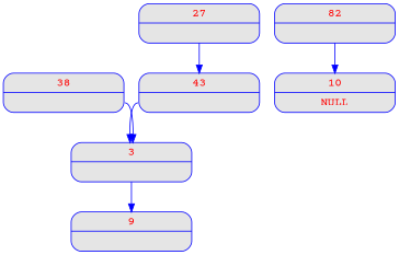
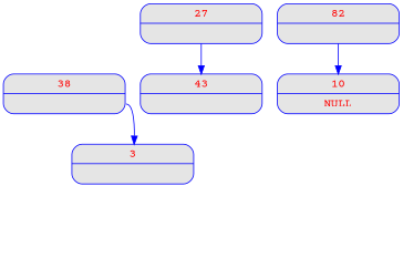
  digraph {
    fontname="Courier Prime"
    rankdir=TB
    node [color=blue fillcolor=grey90 fontcolor=red fontname="Courier Prime" fontsize=14 shape=record style="rounded, filled"]
    edge [color=blue fontname="Courier Prime" tailport=next]
    n1 [label="{ 38 | <next> }" width=2]
    n2 [label="{ 3 | <next> }" width=2]
    n3 [label="{ 27 | <next> }" width=2]
    n4 [label="{ 43 | <next> }" width=2]
-   n5 [label="{ 9 | <next> }" width=2]
    n6 [label="{ 82 | <next> }" width=2]
    n7 [label="{ 10 | <next> NULL}" width=2]
    n1 -> n2
-   n2 -> n5
    n3 -> n4
-   n4 -> n2
    n6 -> n7
  }
